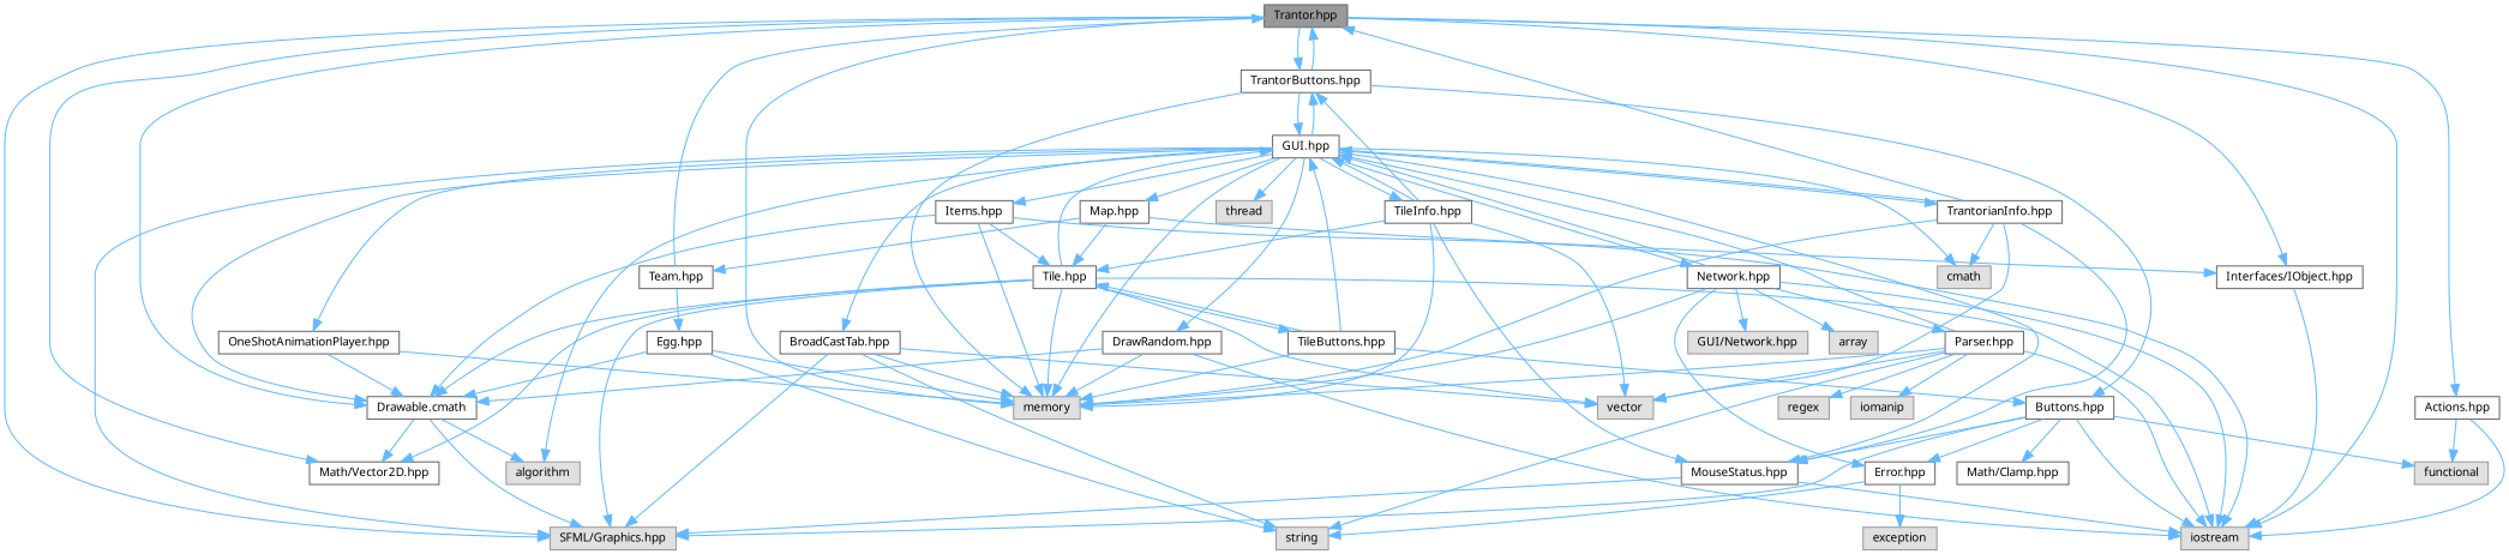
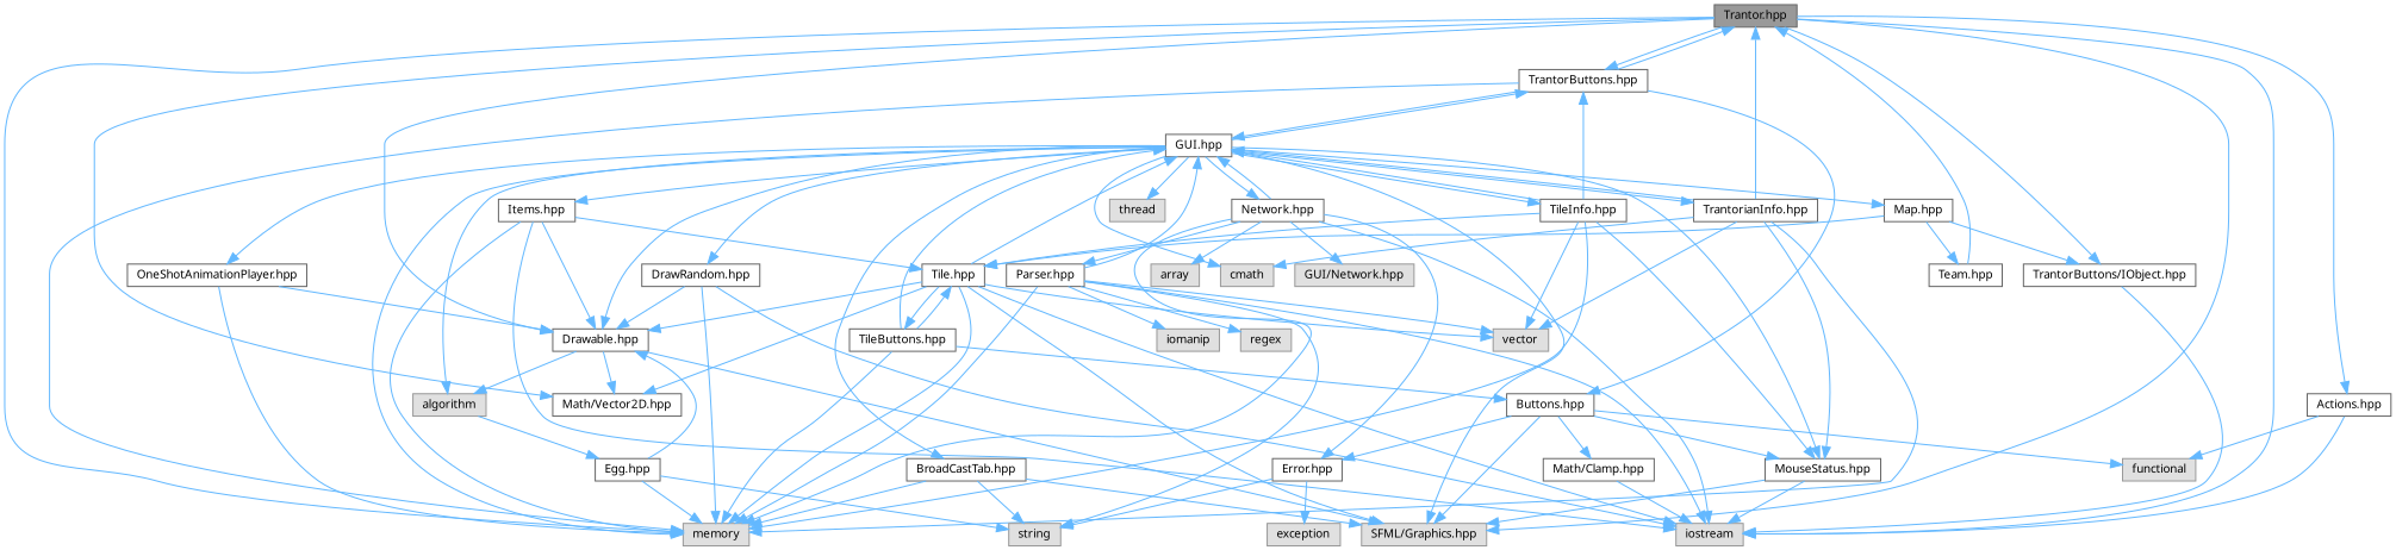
  digraph {
    fontname="Noto Sans"
    node [color=grey40 fillcolor=white fontname="Noto Sans" fontsize=10 shape=box style=filled]
    edge [color=steelblue1 fontname="Noto Sans" fontsize=10 labelfontname=Helvetica labelfontsize=10 style=solid]
    n1 [color=gray40 fillcolor=grey60 fontcolor=black height=0.2 label="Trantor.hpp" width=0.4]
    n2 [color=grey60 fillcolor="#E0E0E0" height=0.2 label=memory width=0.4]
    n3 [color=grey60 fillcolor="#E0E0E0" height=0.2 label=iostream width=0.4]
    n4 [color=grey60 fillcolor="#E0E0E0" height=0.2 label="SFML/Graphics.hpp" width=0.4]
    n5 [height=0.2 label="Math/Vector2D.hpp" width=0.4]
    n6 [height=0.2 label="Actions.hpp" width=0.4]
-   n7 [height=0.2 label="Interfaces/IObject.hpp" width=0.4]
-   n8 [height=0.2 label="Drawable.cmath" width=0.4]
+   n7 [height=0.2 label="TrantorButtons/IObject.hpp" width=0.4]
+   n8 [height=0.2 label="Drawable.hpp" width=0.4]
    n9 [height=0.2 label="TrantorButtons.hpp" width=0.4]
    n10 [color=grey60 fillcolor="#E0E0E0" height=0.2 label=functional width=0.4]
    n11 [color=grey60 fillcolor="#E0E0E0" height=0.2 label=algorithm width=0.4]
    n12 [height=0.2 label="Tile.hpp" width=0.4]
    n13 [color=grey60 fillcolor="#E0E0E0" height=0.2 label=vector width=0.4]
    n14 [height=0.2 label="GUI.hpp" width=0.4]
    n15 [height=0.2 label="TileButtons.hpp" width=0.4]
    n16 [height=0.2 label="Buttons.hpp" width=0.4]
    n17 [color=grey60 fillcolor="#E0E0E0" height=0.2 label=thread width=0.4]
    n18 [height=0.2 label="MouseStatus.hpp" width=0.4]
    n19 [height=0.2 label="Network.hpp" width=0.4]
    n20 [height=0.2 label="Items.hpp" width=0.4]
    n21 [height=0.2 label="Map.hpp" width=0.4]
    n22 [height=0.2 label="TrantorianInfo.hpp" width=0.4]
    n23 [color=grey60 fillcolor="#E0E0E0" height=0.2 label=cmath width=0.4]
    n24 [height=0.2 label="TileInfo.hpp" width=0.4]
    n25 [height=0.2 label="DrawRandom.hpp" width=0.4]
    n26 [height=0.2 label="BroadCastTab.hpp" width=0.4]
    n27 [height=0.2 label="OneShotAnimationPlayer.hpp" width=0.4]
    n28 [color=grey60 fillcolor="#E0E0E0" height=0.2 label=array width=0.4]
    n29 [height=0.2 label="Error.hpp" width=0.4]
    n30 [height=0.2 label="Parser.hpp" width=0.4]
    n31 [color=grey60 fillcolor="#E0E0E0" height=0.2 label="GUI/Network.hpp" width=0.4]
    n32 [height=0.2 label="Team.hpp" width=0.4]
    n33 [color=grey60 fillcolor="#E0E0E0" height=0.2 label=string width=0.4]
    n34 [color=grey60 fillcolor="#E0E0E0" height=0.2 label=exception width=0.4]
    n35 [color=grey60 fillcolor="#E0E0E0" height=0.2 label=iomanip width=0.4]
    n36 [color=grey60 fillcolor="#E0E0E0" height=0.2 label=regex width=0.4]
    n37 [height=0.2 label="Egg.hpp" width=0.4]
    n38 [height=0.2 label="Math/Clamp.hpp" width=0.4]
    n1 -> n2
    n1 -> n3
    n1 -> n4
    n1 -> n5
    n1 -> n6
    n1 -> n7
    n1 -> n8
    n1 -> n9
    n6 -> n3
    n6 -> n10
    n7 -> n3
    n8 -> n4
    n8 -> n5
    n8 -> n11
    n9 -> n1
    n9 -> n2
    n9 -> n14
    n9 -> n16
    n12 -> n2
    n12 -> n3
    n12 -> n4
    n12 -> n5
    n12 -> n8
    n12 -> n13
    n12 -> n14
    n12 -> n15
    n14 -> n2
    n14 -> n4
    n14 -> n8
    n14 -> n9
    n14 -> n11
    n14 -> n17
    n14 -> n18
    n14 -> n19
    n14 -> n20
    n14 -> n21
    n14 -> n22
    n14 -> n23
    n14 -> n24
    n14 -> n25
    n14 -> n26
    n14 -> n27
    n15 -> n2
    n15 -> n12
    n15 -> n14
    n15 -> n16
-   n16 -> n3
+   n38 -> n3
    n16 -> n4
    n16 -> n10
    n16 -> n18
    n16 -> n29
    n16 -> n38
    n18 -> n3
    n18 -> n4
    n19 -> n2
    n19 -> n3
    n19 -> n14
    n19 -> n28
    n19 -> n29
    n19 -> n30
    n19 -> n31
    n20 -> n2
    n20 -> n3
    n20 -> n8
    n20 -> n12
    n21 -> n7
    n21 -> n12
    n21 -> n32
    n22 -> n1
    n22 -> n2
    n22 -> n13
    n22 -> n14
    n22 -> n18
    n22 -> n23
    n24 -> n2
    n24 -> n9
    n24 -> n12
    n24 -> n13
    n24 -> n14
    n24 -> n18
    n25 -> n2
    n25 -> n3
    n25 -> n8
    n26 -> n2
    n26 -> n4
-   n26 -> n13
    n26 -> n33
    n27 -> n2
    n27 -> n8
    n29 -> n33
    n29 -> n34
    n30 -> n2
    n30 -> n3
    n30 -> n13
    n30 -> n14
    n30 -> n33
    n30 -> n35
    n30 -> n36
    n32 -> n1
-   n32 -> n37
+   n11 -> n37
    n37 -> n2
    n37 -> n8
    n37 -> n33
  }
